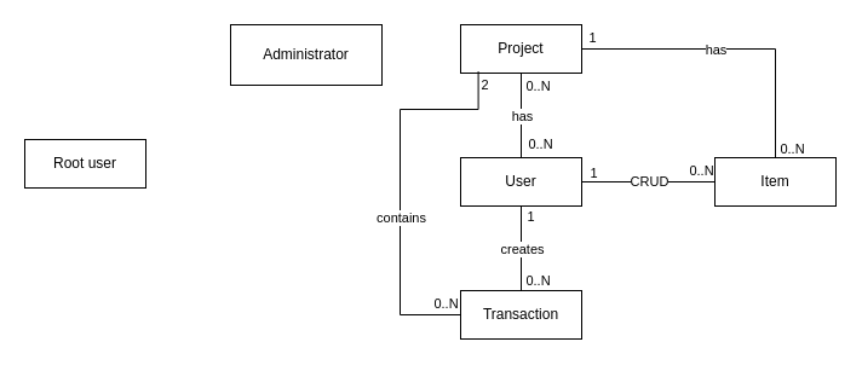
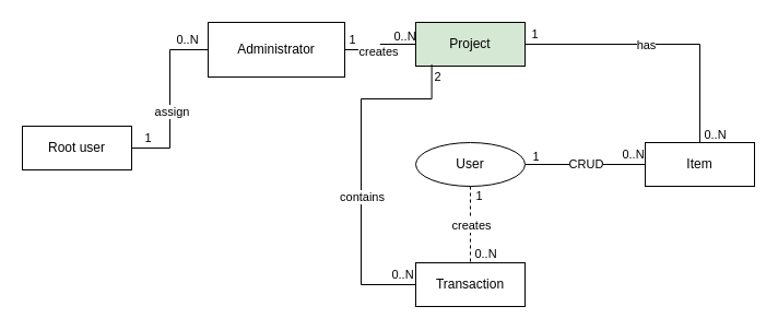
  <mxCell id="0" />
  <mxCell id="1" parent="0" />
+ <mxCell id="2" style="edgeStyle=orthogonalEdgeStyle;rounded=0;orthogonalLoop=1;jettySize=auto;html=1;exitX=1;exitY=0.5;exitDx=0;exitDy=0;entryX=0;entryY=0.5;entryDx=0;entryDy=0;endArrow=none;endFill=0;" edge="1" parent="1" source="6" target="11"><mxGeometry relative="1" as="geometry" /></mxCell>
+ <mxCell id="3" value="1" style="edgeLabel;html=1;align=center;verticalAlign=middle;resizable=0;points=[];" vertex="1" connectable="0" parent="2"><mxGeometry x="-0.825" y="-1" relative="1" as="geometry"><mxPoint y="-11" as="offset" /></mxGeometry></mxCell>
+ <mxCell id="4" value="0..N" style="edgeLabel;html=1;align=center;verticalAlign=middle;resizable=0;points=[];" vertex="1" connectable="0" parent="2"><mxGeometry x="0.808" y="-2" relative="1" as="geometry"><mxPoint x="-5" y="-12" as="offset" /></mxGeometry></mxCell>
+ <mxCell id="5" value="assign" style="edgeLabel;html=1;align=center;verticalAlign=middle;resizable=0;points=[];" vertex="1" connectable="0" parent="2"><mxGeometry x="-0.136" y="-1" relative="1" as="geometry"><mxPoint as="offset" /></mxGeometry></mxCell>
  <mxCell id="6" value="Root user" style="whiteSpace=wrap;html=1;align=center;" vertex="1" parent="1"><mxGeometry x="20" y="115" width="100" height="40" as="geometry" /></mxCell>
+ <mxCell id="7" style="edgeStyle=orthogonalEdgeStyle;rounded=0;orthogonalLoop=1;jettySize=auto;html=1;exitX=1;exitY=0.5;exitDx=0;exitDy=0;entryX=0;entryY=0.5;entryDx=0;entryDy=0;endArrow=none;endFill=0;" edge="1" parent="1" source="11" target="25"><mxGeometry relative="1" as="geometry" /></mxCell>
+ <mxCell id="8" value="1" style="edgeLabel;html=1;align=center;verticalAlign=middle;resizable=0;points=[];" vertex="1" connectable="0" parent="7"><mxGeometry x="-0.823" relative="1" as="geometry"><mxPoint y="-10" as="offset" /></mxGeometry></mxCell>
+ <mxCell id="9" value="0..N" style="edgeLabel;html=1;align=center;verticalAlign=middle;resizable=0;points=[];" vertex="1" connectable="0" parent="7"><mxGeometry x="0.823" relative="1" as="geometry"><mxPoint x="-5" y="-8" as="offset" /></mxGeometry></mxCell>
+ <mxCell id="10" value="creates" style="edgeLabel;html=1;align=center;verticalAlign=middle;resizable=0;points=[];" vertex="1" connectable="0" parent="7"><mxGeometry x="-0.138" y="-1" relative="1" as="geometry"><mxPoint as="offset" /></mxGeometry></mxCell>
  <mxCell id="11" value="Administrator" style="whiteSpace=wrap;html=1;align=center;" vertex="1" parent="1"><mxGeometry x="190" y="20" width="125" height="50" as="geometry" /></mxCell>
- <mxCell id="12" style="edgeStyle=orthogonalEdgeStyle;rounded=0;orthogonalLoop=1;jettySize=auto;html=1;exitX=0.5;exitY=0;exitDx=0;exitDy=0;entryX=0.5;entryY=1;entryDx=0;entryDy=0;endArrow=none;endFill=0;" edge="1" parent="1" source="24" target="25"><mxGeometry relative="1" as="geometry" /></mxCell>
- <mxCell id="13" value="0..N" style="edgeLabel;html=1;align=center;verticalAlign=middle;resizable=0;points=[];" vertex="1" connectable="0" parent="12"><mxGeometry x="0.766" relative="1" as="geometry"><mxPoint x="13" y="2" as="offset" /></mxGeometry></mxCell>
- <mxCell id="14" value="0..N" style="edgeLabel;html=1;align=center;verticalAlign=middle;resizable=0;points=[];" vertex="1" connectable="0" parent="12"><mxGeometry x="-0.651" relative="1" as="geometry"><mxPoint x="15" as="offset" /></mxGeometry></mxCell>
- <mxCell id="15" value="has" style="edgeLabel;html=1;align=center;verticalAlign=middle;resizable=0;points=[];" vertex="1" connectable="0" parent="12"><mxGeometry x="-0.013" relative="1" as="geometry"><mxPoint as="offset" /></mxGeometry></mxCell>
  <mxCell id="16" style="edgeStyle=orthogonalEdgeStyle;rounded=0;orthogonalLoop=1;jettySize=auto;html=1;exitX=1;exitY=0.5;exitDx=0;exitDy=0;entryX=0;entryY=0.5;entryDx=0;entryDy=0;endArrow=none;endFill=0;" edge="1" parent="1" source="24" target="30"><mxGeometry relative="1" as="geometry" /></mxCell>
  <mxCell id="17" value="1" style="edgeLabel;html=1;align=center;verticalAlign=middle;resizable=0;points=[];" vertex="1" connectable="0" parent="16"><mxGeometry x="-0.919" y="1" relative="1" as="geometry"><mxPoint x="5" y="-7" as="offset" /></mxGeometry></mxCell>
  <mxCell id="18" value="CRUD" style="edgeLabel;html=1;align=center;verticalAlign=middle;resizable=0;points=[];" vertex="1" connectable="0" parent="16"><mxGeometry x="0.009" y="1" relative="1" as="geometry"><mxPoint as="offset" /></mxGeometry></mxCell>
  <mxCell id="19" value="0..N" style="edgeLabel;html=1;align=center;verticalAlign=middle;resizable=0;points=[];" vertex="1" connectable="0" parent="16"><mxGeometry x="0.836" relative="1" as="geometry"><mxPoint x="-3" y="-10" as="offset" /></mxGeometry></mxCell>
- <mxCell id="20" style="edgeStyle=orthogonalEdgeStyle;rounded=0;orthogonalLoop=1;jettySize=auto;html=1;exitX=0.5;exitY=1;exitDx=0;exitDy=0;entryX=0.5;entryY=0;entryDx=0;entryDy=0;endArrow=none;endFill=0;" edge="1" parent="1" source="24" target="31"><mxGeometry relative="1" as="geometry" /></mxCell>
+ <mxCell id="20" style="edgeStyle=orthogonalEdgeStyle;rounded=0;orthogonalLoop=1;jettySize=auto;html=1;exitX=0.5;exitY=1;exitDx=0;exitDy=0;entryX=0.5;entryY=0;entryDx=0;entryDy=0;endArrow=none;endFill=0;dashed=1;" edge="1" parent="1" source="24" target="31"><mxGeometry relative="1" as="geometry" /></mxCell>
  <mxCell id="21" value="creates" style="edgeLabel;html=1;align=center;verticalAlign=middle;resizable=0;points=[];" vertex="1" connectable="0" parent="20"><mxGeometry x="0.003" relative="1" as="geometry"><mxPoint as="offset" /></mxGeometry></mxCell>
  <mxCell id="22" value="1" style="edgeLabel;html=1;align=center;verticalAlign=middle;resizable=0;points=[];" vertex="1" connectable="0" parent="20"><mxGeometry x="-0.726" relative="1" as="geometry"><mxPoint x="7" y="-2" as="offset" /></mxGeometry></mxCell>
  <mxCell id="23" value="0..N" style="edgeLabel;html=1;align=center;verticalAlign=middle;resizable=0;points=[];" vertex="1" connectable="0" parent="20"><mxGeometry x="0.813" relative="1" as="geometry"><mxPoint x="13" y="-2" as="offset" /></mxGeometry></mxCell>
- <mxCell id="24" value="User" style="whiteSpace=wrap;html=1;align=center;" vertex="1" parent="1"><mxGeometry x="380" y="130" width="100" height="40" as="geometry" /></mxCell>
- <mxCell id="25" value="Project" style="whiteSpace=wrap;html=1;align=center;" vertex="1" parent="1"><mxGeometry x="380" y="20" width="100" height="40" as="geometry" /></mxCell>
+ <mxCell id="24" value="User" style="ellipse;whiteSpace=wrap;html=1;align=center;" vertex="1" parent="1"><mxGeometry x="380" y="130" width="100" height="40" as="geometry" /></mxCell>
+ <mxCell id="25" value="Project" style="whiteSpace=wrap;html=1;align=center;fillColor=#d5e8d4;" vertex="1" parent="1"><mxGeometry x="380" y="20" width="100" height="40" as="geometry" /></mxCell>
  <mxCell id="26" style="edgeStyle=orthogonalEdgeStyle;rounded=0;orthogonalLoop=1;jettySize=auto;html=1;exitX=0.5;exitY=0;exitDx=0;exitDy=0;entryX=1;entryY=0.5;entryDx=0;entryDy=0;endArrow=none;endFill=0;" edge="1" parent="1" source="30" target="25"><mxGeometry relative="1" as="geometry" /></mxCell>
  <mxCell id="27" value="1" style="edgeLabel;html=1;align=center;verticalAlign=middle;resizable=0;points=[];" vertex="1" connectable="0" parent="26"><mxGeometry x="0.936" relative="1" as="geometry"><mxPoint y="-10" as="offset" /></mxGeometry></mxCell>
  <mxCell id="28" value="0..N" style="edgeLabel;html=1;align=center;verticalAlign=middle;resizable=0;points=[];" vertex="1" connectable="0" parent="26"><mxGeometry x="-0.933" relative="1" as="geometry"><mxPoint x="13" as="offset" /></mxGeometry></mxCell>
  <mxCell id="29" value="has" style="edgeLabel;html=1;align=center;verticalAlign=middle;resizable=0;points=[];" vertex="1" connectable="0" parent="26"><mxGeometry x="-0.296" y="1" relative="1" as="geometry"><mxPoint x="-49" y="-2" as="offset" /></mxGeometry></mxCell>
  <mxCell id="30" value="Item" style="whiteSpace=wrap;html=1;align=center;" vertex="1" parent="1"><mxGeometry x="590" y="130" width="100" height="40" as="geometry" /></mxCell>
  <mxCell id="31" value="Transaction" style="whiteSpace=wrap;html=1;align=center;" vertex="1" parent="1"><mxGeometry x="380" y="240" width="100" height="40" as="geometry" /></mxCell>
  <mxCell id="32" style="edgeStyle=orthogonalEdgeStyle;rounded=0;orthogonalLoop=1;jettySize=auto;html=1;exitX=0;exitY=0.5;exitDx=0;exitDy=0;entryX=0.146;entryY=0.965;entryDx=0;entryDy=0;entryPerimeter=0;endArrow=none;endFill=0;" edge="1" parent="1" source="31" target="25"><mxGeometry relative="1" as="geometry"><Array as="points"><mxPoint x="330" y="260" /><mxPoint x="330" y="90" /><mxPoint x="395" y="90" /></Array></mxGeometry></mxCell>
  <mxCell id="33" value="2" style="edgeLabel;html=1;align=center;verticalAlign=middle;resizable=0;points=[];" vertex="1" connectable="0" parent="32"><mxGeometry x="0.967" y="1" relative="1" as="geometry"><mxPoint x="6" y="6" as="offset" /></mxGeometry></mxCell>
  <mxCell id="34" value="0..N" style="edgeLabel;html=1;align=center;verticalAlign=middle;resizable=0;points=[];" vertex="1" connectable="0" parent="32"><mxGeometry x="-0.918" y="-2" relative="1" as="geometry"><mxPoint y="-8" as="offset" /></mxGeometry></mxCell>
  <mxCell id="35" value="contains" style="edgeLabel;html=1;align=center;verticalAlign=middle;resizable=0;points=[];" vertex="1" connectable="0" parent="32"><mxGeometry x="-0.172" relative="1" as="geometry"><mxPoint as="offset" /></mxGeometry></mxCell>
